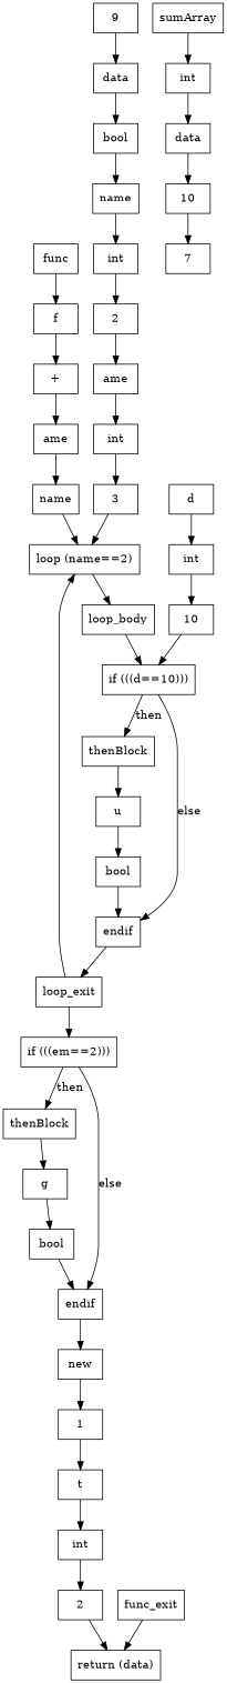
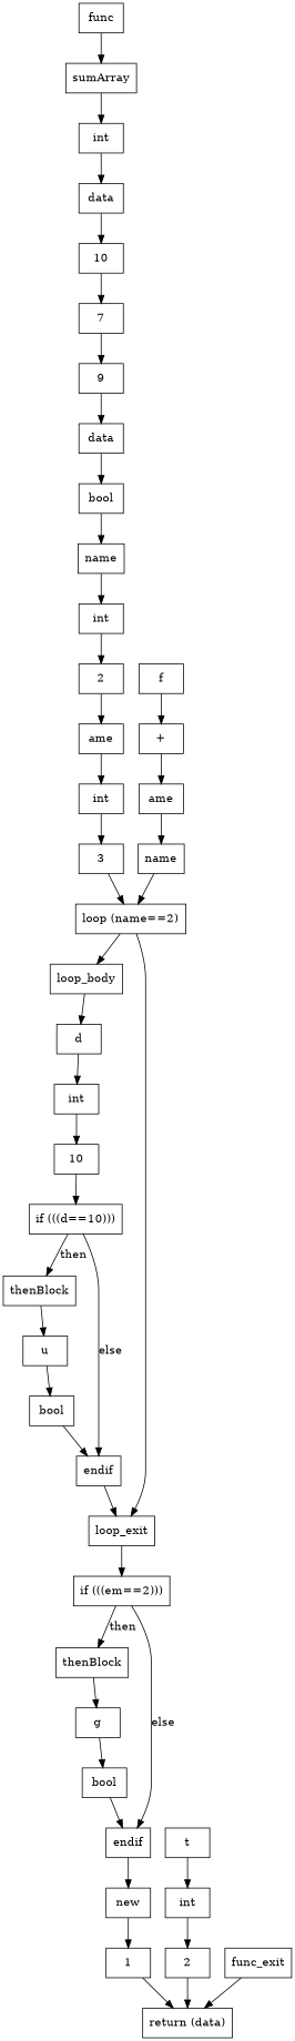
  digraph {
    node [shape=box]
    n1 [label=func]
    n2 [label=sumArray]
    n3 [label=int]
    n4 [label=data]
    n5 [label=10]
    n6 [label=7]
    n7 [label=9]
    n8 [label=data]
    n9 [label=bool]
    n10 [label=name]
    n11 [label=int]
    n12 [label=2]
    n13 [label=ame]
    n14 [label=int]
    n15 [label=3]
    n16 [label="loop (name==2)"]
    n17 [label=f]
    n18 [label="+"]
    n19 [label=ame]
    n20 [label=name]
    n21 [label=loop_body]
    n22 [label=loop_exit]
    n23 [label=d]
    n24 [label="if (((em==2)))"]
    n25 [label=int]
    n26 [label=10]
    n27 [label="if (((d==10)))"]
    n28 [label=thenBlock]
    n29 [label=endif]
    n30 [label=u]
    n31 [label=bool]
    n32 [label=thenBlock]
    n33 [label=endif]
    n34 [label=g]
    n35 [label=new]
    n36 [label=bool]
    n37 [label=1]
    n38 [label=t]
    n39 [label=int]
    n40 [label=2]
    n41 [label="return (data)"]
    n42 [label=func_exit]
-   n1 -> n17
+   n1 -> n2
    n2 -> n3
    n3 -> n4
    n4 -> n5
    n5 -> n6
+   n6 -> n7
    n7 -> n8
    n8 -> n9
    n9 -> n10
    n10 -> n11
    n11 -> n12
    n12 -> n13
    n13 -> n14
    n14 -> n15
    n15 -> n16
    n16 -> n21
-   n22 -> n16
+   n16 -> n22
    n17 -> n18
    n18 -> n19
    n19 -> n20
    n20 -> n16
-   n21 -> n27
+   n21 -> n23
    n22 -> n24
    n23 -> n25
    n24 -> n32 [label=then]
    n24 -> n33 [label=else]
    n25 -> n26
    n26 -> n27
    n27 -> n28 [label=then]
    n27 -> n29 [label=else]
    n28 -> n30
    n29 -> n22
    n30 -> n31
    n31 -> n29
    n32 -> n34
    n33 -> n35
    n34 -> n36
    n35 -> n37
    n36 -> n33
-   n37 -> n38
+   n37 -> n41
    n38 -> n39
    n39 -> n40
    n40 -> n41
    n42 -> n41
  }
